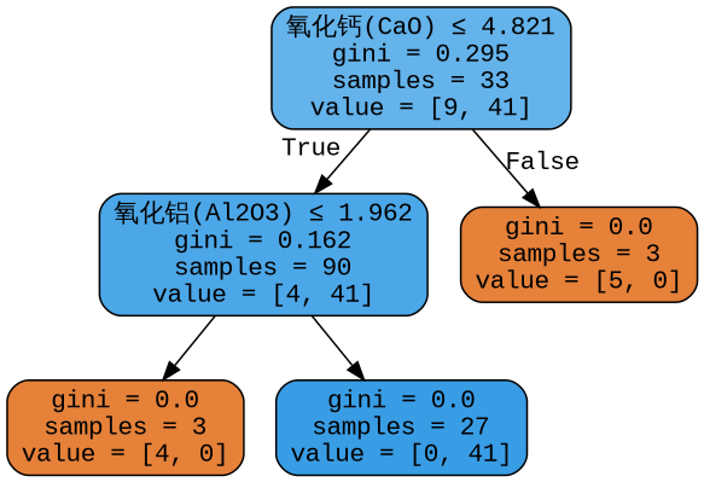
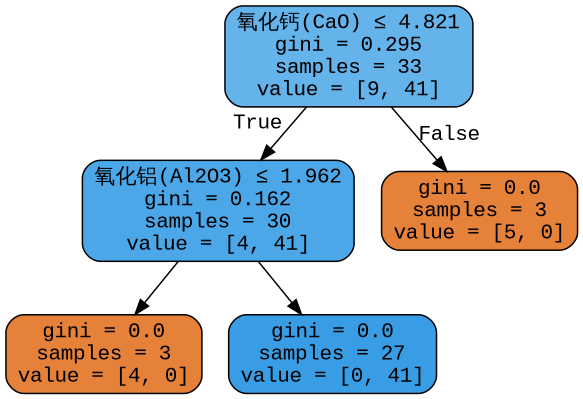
  digraph {
    fontname="Liberation Mono"
    node [color=black fillcolor="#e58139" fontname="Liberation Mono" shape=box style="filled, rounded"]
    edge [fontname="Liberation Mono"]
    n1 [fillcolor="#64b3eb" label=<氧化钙(CaO) &le; 4.821<br/>gini = 0.295<br/>samples = 33<br/>value = [9, 41]>]
-   n2 [fillcolor="#4ca7e8" label=<氧化铝(Al2O3) &le; 1.962<br/>gini = 0.162<br/>samples = 90<br/>value = [4, 41]>]
+   n2 [fillcolor="#4ca7e8" label=<氧化铝(Al2O3) &le; 1.962<br/>gini = 0.162<br/>samples = 30<br/>value = [4, 41]>]
    n3 [label=<gini = 0.0<br/>samples = 3<br/>value = [5, 0]>]
    n4 [label=<gini = 0.0<br/>samples = 3<br/>value = [4, 0]>]
    n5 [fillcolor="#399de5" label=<gini = 0.0<br/>samples = 27<br/>value = [0, 41]>]
    n1 -> n2 [headlabel=True labelangle=45 labeldistance=2.5]
    n1 -> n3 [headlabel=False labelangle=-45 labeldistance=2.5]
    n2 -> n4
    n2 -> n5
  }
